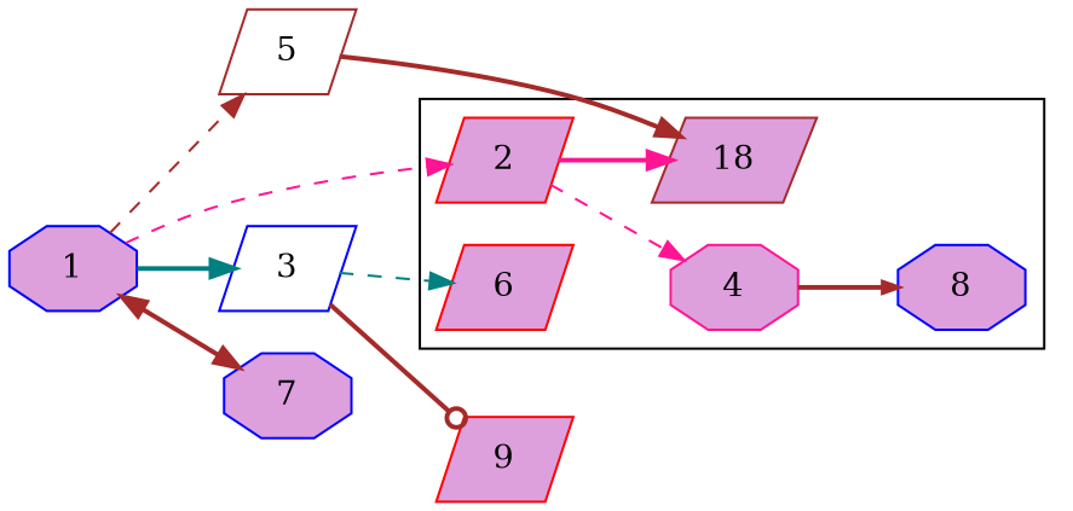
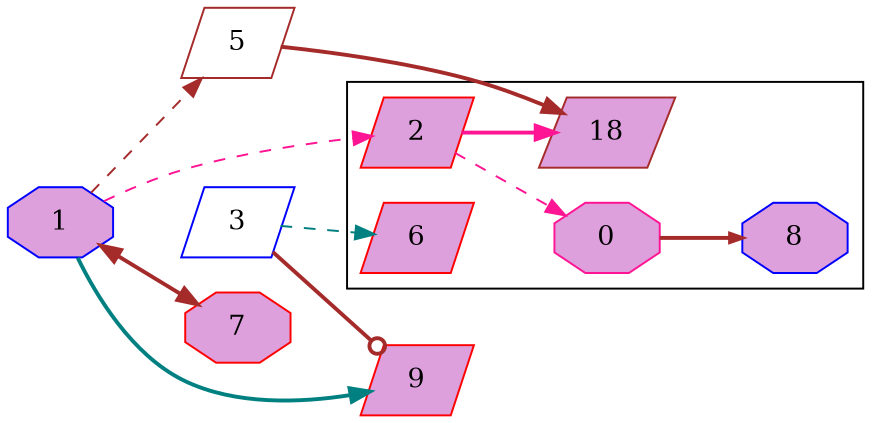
  digraph {
    rankdir=LR
    node [color=red fillcolor=plum shape=parallelogram style=filled]
    edge [color=brown style=bold]
    2
-   4 [color=deeppink shape=octagon]
+   4 [color=deeppink shape=octagon label=0]
    6
    8 [color=blue shape=octagon]
    n5 [color=brown label=18]
    1 [color=blue shape=octagon]
    3 [color=blue fillcolor=white]
    5 [color=brown fillcolor=white]
-   7 [color=blue shape=octagon]
+   7 [shape=octagon]
    9
    subgraph cluster_1 {
      2
      4
      6
      8
      n5
    }
    2 -> 4 [color=deeppink style=dashed]
    2 -> n5 [color=deeppink]
    4 -> 8 [arrowsize=0.6]
    1 -> 2 [color=deeppink style=dashed]
-   1 -> 3 [color=teal]
+   1 -> 9 [color=teal]
    1 -> 5 [style=dashed]
    1 -> 7 [dir=both]
    3 -> 6 [color=teal style=dashed]
    3 -> 9 [arrowhead=odot]
    5 -> n5
  }
